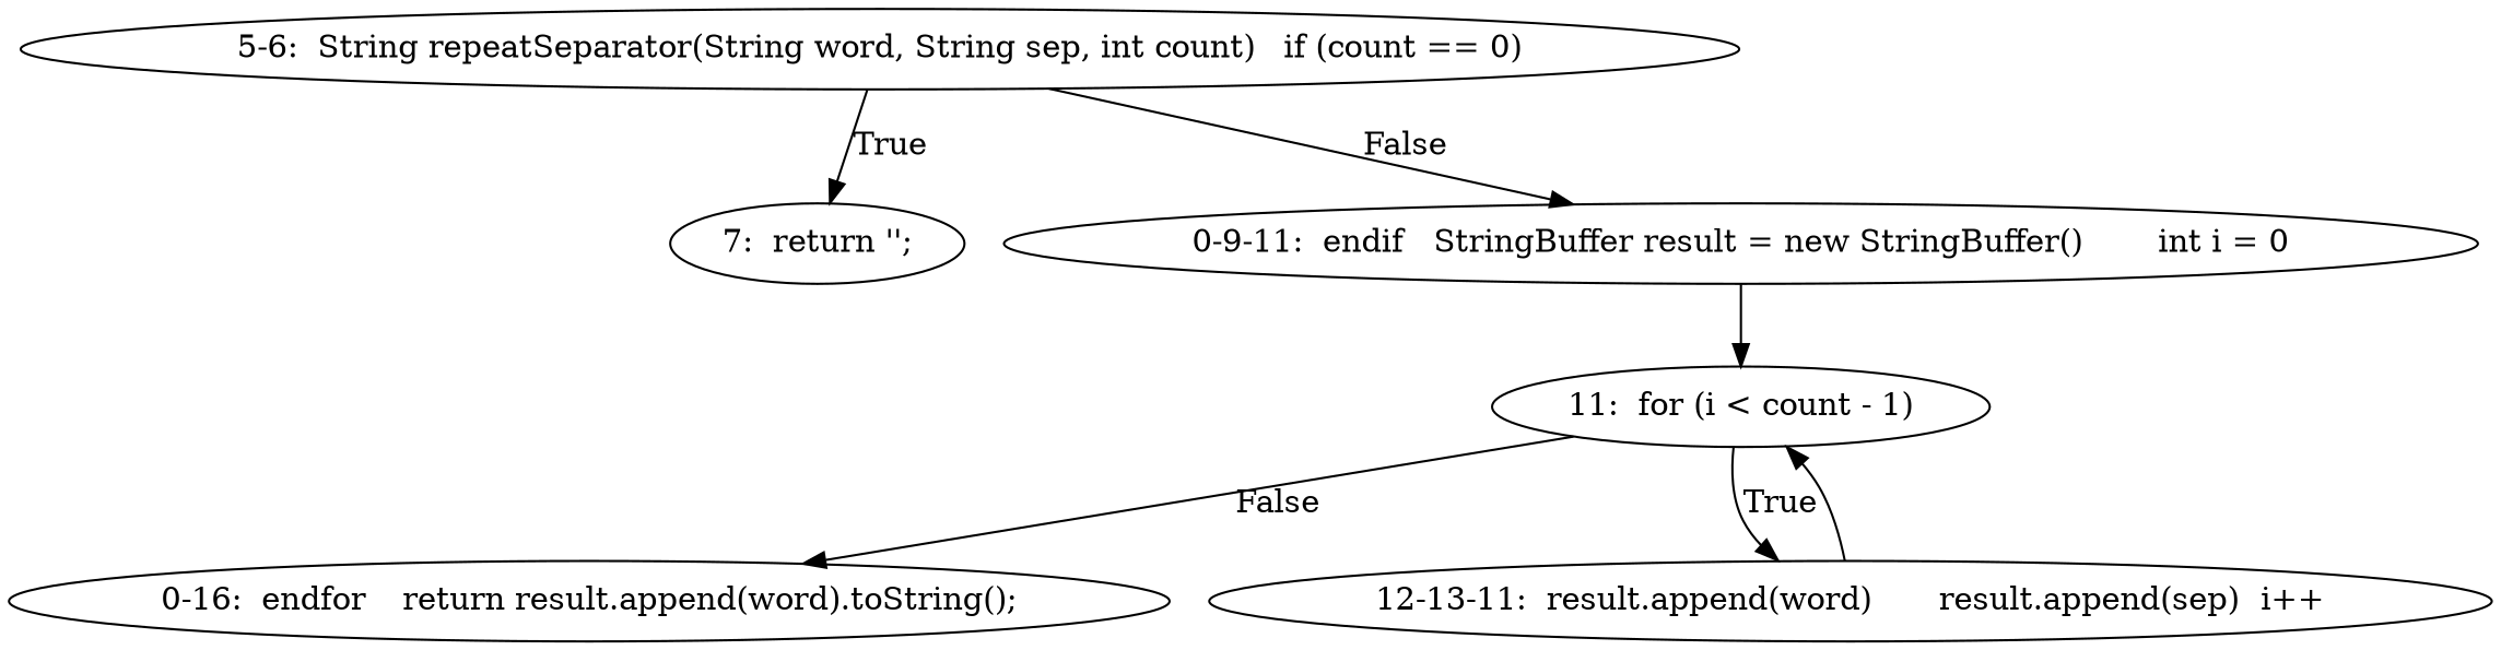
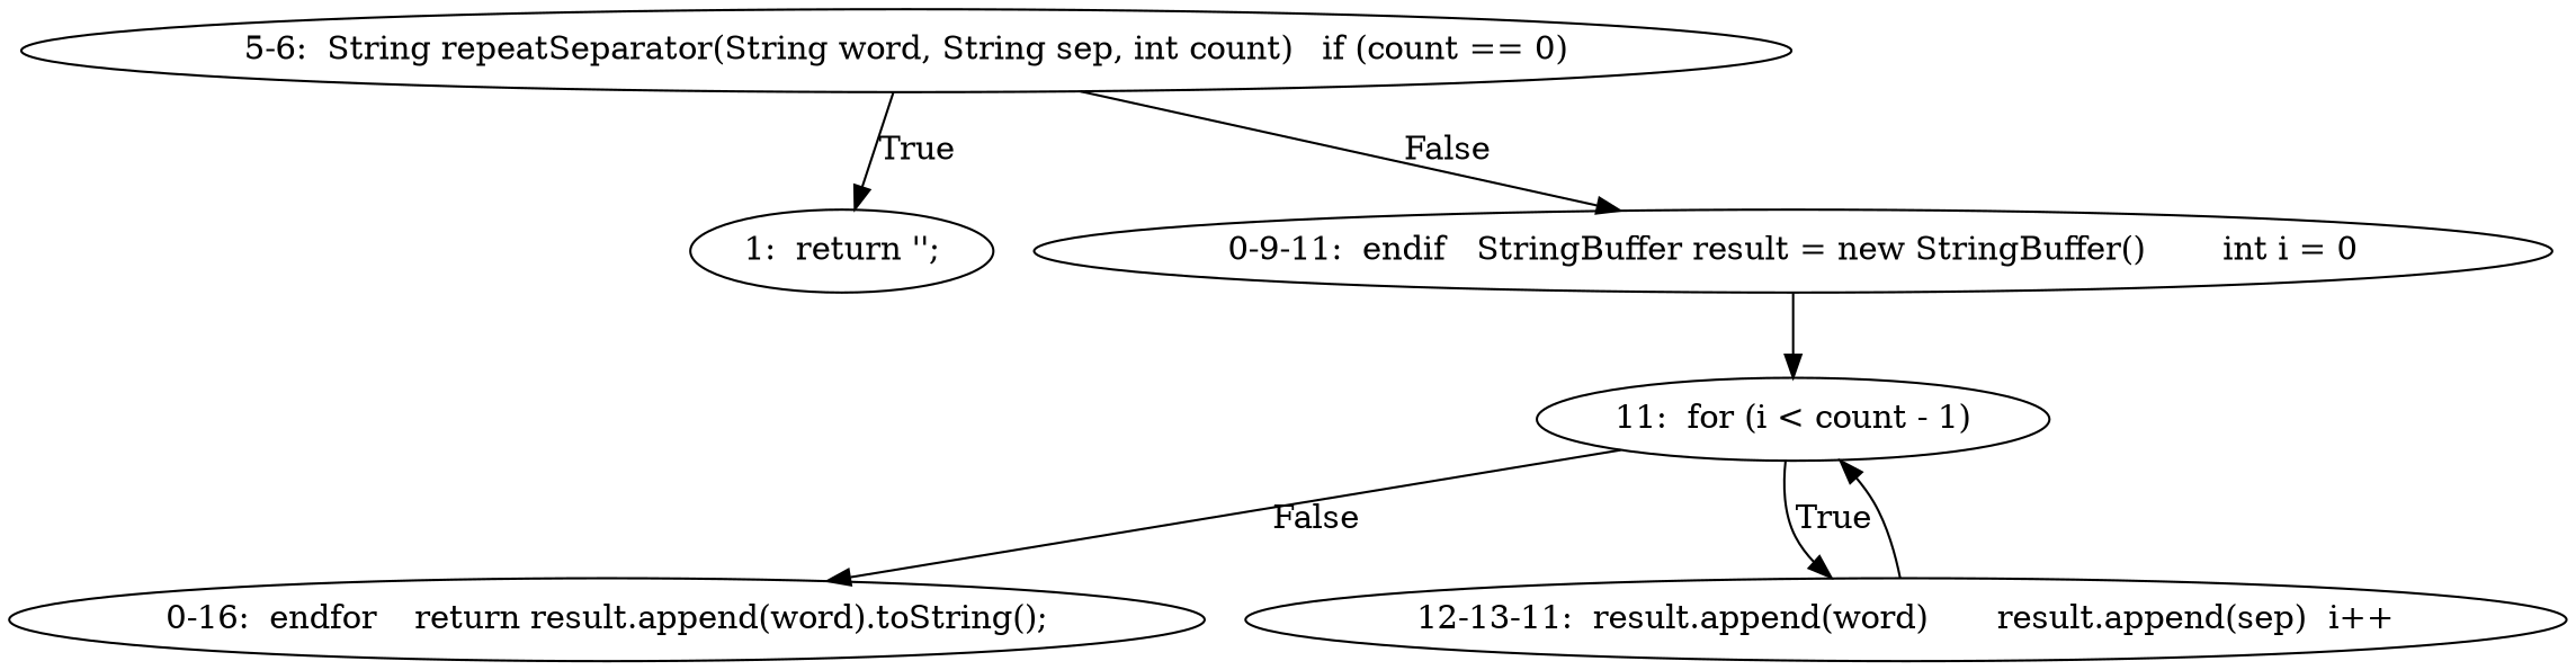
  digraph {
    n1 [label="5-6:  String repeatSeparator(String word, String sep, int count)	if (count == 0)"]
-   n2 [label="7:  return '';"]
+   n2 [label="1:  return '';"]
    n3 [label="0-9-11:  endif	StringBuffer result = new StringBuffer()	int i = 0"]
    n4 [label="11:  for (i < count - 1)"]
    n5 [label="0-16:  endfor	return result.append(word).toString();"]
    n6 [label="12-13-11:  result.append(word)	result.append(sep)	i++"]
    n1 -> n2 [label=True]
    n1 -> n3 [label=False]
    n3 -> n4
    n4 -> n5 [label=False]
    n4 -> n6 [label=True]
    n6 -> n4
  }
